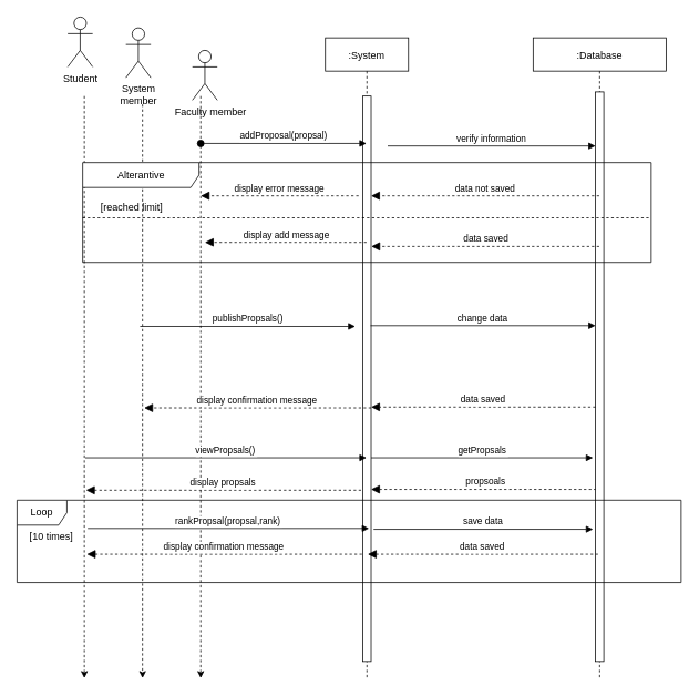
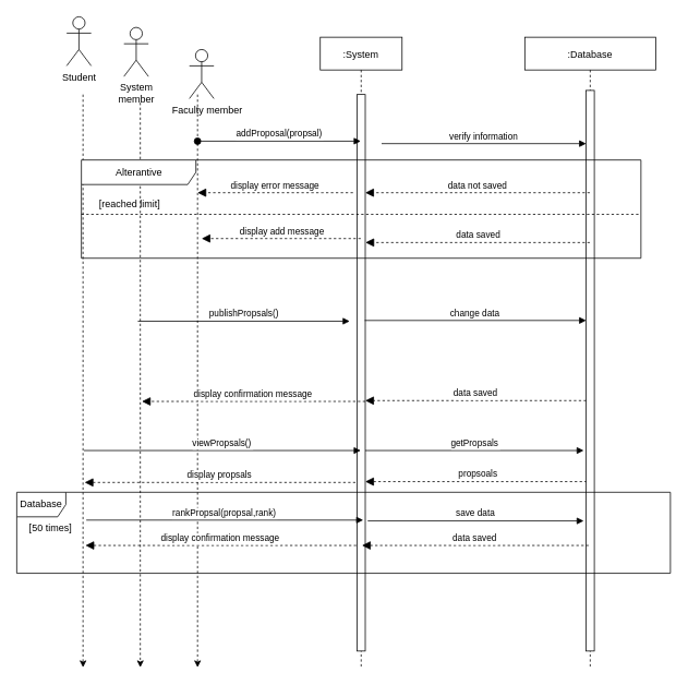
  <mxCell id="0" />
  <mxCell id="1" parent="0" />
  <mxCell id="2" value=":System" style="shape=umlLifeline;perimeter=lifelinePerimeter;container=1;collapsible=0;recursiveResize=0;rounded=0;shadow=0;strokeWidth=1;" parent="1" vertex="1"><mxGeometry x="391" y="45" width="100" height="770" as="geometry" /></mxCell>
  <mxCell id="3" value="" style="points=[];perimeter=orthogonalPerimeter;rounded=0;shadow=0;strokeWidth=1;" parent="2" vertex="1"><mxGeometry x="45" y="70" width="10" height="680" as="geometry" /></mxCell>
  <mxCell id="4" value="addProposal(propsal)" style="verticalAlign=bottom;startArrow=oval;endArrow=block;startSize=8;shadow=0;strokeWidth=1;" parent="2" target="2" edge="1"><mxGeometry relative="1" as="geometry"><mxPoint x="-150" y="127" as="sourcePoint" /><Array as="points" /></mxGeometry></mxCell>
  <mxCell id="5" value="propsoals" style="verticalAlign=bottom;endArrow=block;shadow=0;strokeWidth=1;dashed=1;endSize=8;exitX=0.152;exitY=0.552;exitDx=0;exitDy=0;exitPerimeter=0;" parent="2" edge="1"><mxGeometry relative="1" as="geometry"><mxPoint x="332.02" y="543.0" as="sourcePoint" /><mxPoint x="55" y="543.0" as="targetPoint" /><Array as="points" /></mxGeometry></mxCell>
  <mxCell id="6" value="publishPropsals()" style="verticalAlign=bottom;startArrow=none;endArrow=block;startSize=8;shadow=0;strokeWidth=1;startFill=0;" parent="2" edge="1"><mxGeometry relative="1" as="geometry"><mxPoint x="-223" y="347" as="sourcePoint" /><mxPoint x="36" y="347" as="targetPoint" /><Array as="points" /></mxGeometry></mxCell>
  <mxCell id="7" value=":Database" style="shape=umlLifeline;perimeter=lifelinePerimeter;container=1;collapsible=0;recursiveResize=0;rounded=0;shadow=0;strokeWidth=1;" parent="1" vertex="1"><mxGeometry x="641" y="45" width="160" height="770" as="geometry" /></mxCell>
  <mxCell id="8" value="" style="points=[];perimeter=orthogonalPerimeter;rounded=0;shadow=0;strokeWidth=1;" parent="7" vertex="1"><mxGeometry x="75" y="65" width="10" height="685" as="geometry" /></mxCell>
  <mxCell id="9" value="verify information" style="verticalAlign=bottom;endArrow=block;shadow=0;strokeWidth=1;" parent="7" target="8" edge="1"><mxGeometry relative="1" as="geometry"><mxPoint x="-175" y="130" as="sourcePoint" /><mxPoint x="65" y="130" as="targetPoint" /></mxGeometry></mxCell>
  <mxCell id="10" value="getPropsals" style="verticalAlign=bottom;startArrow=none;endArrow=block;startSize=8;shadow=0;strokeWidth=1;startFill=0;" parent="7" edge="1"><mxGeometry relative="1" as="geometry"><mxPoint x="-195" y="505" as="sourcePoint" /><Array as="points" /><mxPoint x="72" y="505" as="targetPoint" /></mxGeometry></mxCell>
  <mxCell id="11" value="&amp;nbsp; &amp;nbsp; Faculty member" style="shape=umlActor;verticalLabelPosition=bottom;verticalAlign=top;html=1;outlineConnect=0;" parent="1" vertex="1"><mxGeometry x="231" y="60" width="30" height="60" as="geometry" /></mxCell>
  <mxCell id="12" value="" style="endArrow=classic;html=1;rounded=0;dashed=1;" parent="1" edge="1"><mxGeometry width="50" height="50" relative="1" as="geometry"><mxPoint x="241" y="115" as="sourcePoint" /><mxPoint x="241" y="815" as="targetPoint" /></mxGeometry></mxCell>
  <mxCell id="13" value="data saved" style="html=1;verticalAlign=bottom;labelBackgroundColor=none;endArrow=block;endFill=1;rounded=0;endSize=8;dashed=1;entryX=1.027;entryY=0.266;entryDx=0;entryDy=0;entryPerimeter=0;" parent="1" source="7" target="3" edge="1"><mxGeometry width="160" relative="1" as="geometry"><mxPoint x="241" y="365" as="sourcePoint" /><mxPoint x="451" y="365" as="targetPoint" /></mxGeometry></mxCell>
  <mxCell id="14" value="display add message" style="html=1;verticalAlign=bottom;labelBackgroundColor=none;endArrow=block;endFill=1;rounded=0;endSize=8;dashed=1;" parent="1" source="2" edge="1"><mxGeometry width="160" relative="1" as="geometry"><mxPoint x="431" y="365" as="sourcePoint" /><mxPoint x="246" y="291" as="targetPoint" /></mxGeometry></mxCell>
  <mxCell id="15" value="display error message" style="verticalAlign=bottom;endArrow=block;shadow=0;strokeWidth=1;dashed=1;endSize=8;" parent="1" edge="1"><mxGeometry relative="1" as="geometry"><mxPoint x="431" y="235" as="sourcePoint" /><mxPoint x="241" y="235" as="targetPoint" /><Array as="points"><mxPoint x="391" y="235" /><mxPoint x="291" y="235" /></Array></mxGeometry></mxCell>
  <mxCell id="16" value="change data" style="verticalAlign=bottom;startArrow=none;endArrow=block;startSize=8;shadow=0;strokeWidth=1;startFill=0;exitX=0.934;exitY=0.406;exitDx=0;exitDy=0;exitPerimeter=0;" parent="1" source="3" target="8" edge="1"><mxGeometry relative="1" as="geometry"><mxPoint x="451" y="355" as="sourcePoint" /><mxPoint x="721" y="406" as="targetPoint" /><Array as="points" /></mxGeometry></mxCell>
  <mxCell id="17" value="display confirmation message" style="verticalAlign=bottom;endArrow=block;shadow=0;strokeWidth=1;dashed=1;endSize=8;" parent="1" edge="1"><mxGeometry relative="1" as="geometry"><mxPoint x="446" y="490" as="sourcePoint" /><mxPoint x="173" y="490" as="targetPoint" /><Array as="points"><mxPoint x="406" y="490" /><mxPoint x="306" y="490" /></Array></mxGeometry></mxCell>
  <mxCell id="18" value="data not saved" style="verticalAlign=bottom;endArrow=block;shadow=0;strokeWidth=1;dashed=1;endSize=8;" parent="1" source="7" edge="1"><mxGeometry relative="1" as="geometry"><mxPoint x="696" y="235" as="sourcePoint" /><mxPoint x="446" y="235" as="targetPoint" /><Array as="points" /></mxGeometry></mxCell>
  <mxCell id="19" value="System&lt;br&gt;member" style="shape=umlActor;verticalLabelPosition=bottom;verticalAlign=top;html=1;outlineConnect=0;" parent="1" vertex="1"><mxGeometry x="151" y="33" width="30" height="60" as="geometry" /></mxCell>
  <mxCell id="20" value="" style="endArrow=classic;html=1;rounded=0;dashed=1;" parent="1" edge="1"><mxGeometry width="50" height="50" relative="1" as="geometry"><mxPoint x="171" y="125" as="sourcePoint" /><mxPoint x="171" y="815" as="targetPoint" /></mxGeometry></mxCell>
  <mxCell id="21" value="Student" style="shape=umlActor;verticalLabelPosition=bottom;verticalAlign=top;html=1;outlineConnect=0;" parent="1" vertex="1"><mxGeometry x="81" y="20" width="30" height="60" as="geometry" /></mxCell>
  <mxCell id="22" value="" style="endArrow=classic;html=1;rounded=0;dashed=1;" parent="1" edge="1"><mxGeometry width="50" height="50" relative="1" as="geometry"><mxPoint x="101" y="115" as="sourcePoint" /><mxPoint x="101" y="815" as="targetPoint" /></mxGeometry></mxCell>
  <mxCell id="23" value="Alterantive" style="shape=umlFrame;tabWidth=110;tabHeight=30;tabPosition=left;html=1;boundedLbl=1;labelInHeader=1;width=140;height=30;" parent="1" vertex="1"><mxGeometry x="99" y="195" width="684" height="120" as="geometry" /></mxCell>
  <mxCell id="24" value="[reached limit]" style="text" parent="23" vertex="1"><mxGeometry width="100" height="20" relative="1" as="geometry"><mxPoint x="20" y="40" as="offset" /></mxGeometry></mxCell>
  <mxCell id="25" value="" style="line;strokeWidth=1;dashed=1;labelPosition=center;verticalLabelPosition=bottom;align=left;verticalAlign=top;spacingLeft=20;spacingTop=15;" parent="23" vertex="1"><mxGeometry y="64.004" width="684.0" height="4.8" as="geometry" /></mxCell>
  <mxCell id="26" value="data saved" style="verticalAlign=bottom;endArrow=block;shadow=0;strokeWidth=1;dashed=1;endSize=8;" parent="1" source="8" edge="1"><mxGeometry relative="1" as="geometry"><mxPoint x="716.78" y="488.005" as="sourcePoint" /><mxPoint x="446" y="489" as="targetPoint" /><Array as="points" /></mxGeometry></mxCell>
  <mxCell id="27" value="viewPropsals()" style="verticalAlign=bottom;startArrow=none;endArrow=block;startSize=8;shadow=0;strokeWidth=1;startFill=0;" parent="1" target="2" edge="1"><mxGeometry relative="1" as="geometry"><mxPoint x="102" y="550" as="sourcePoint" /><Array as="points" /><mxPoint x="301.5" y="550" as="targetPoint" /></mxGeometry></mxCell>
  <mxCell id="28" value="display propsals" style="verticalAlign=bottom;endArrow=block;shadow=0;strokeWidth=1;dashed=1;endSize=8;exitX=0.152;exitY=0.552;exitDx=0;exitDy=0;exitPerimeter=0;" parent="1" edge="1"><mxGeometry relative="1" as="geometry"><mxPoint x="434.02" y="589" as="sourcePoint" /><mxPoint x="103" y="589" as="targetPoint" /><Array as="points" /></mxGeometry></mxCell>
- <mxCell id="29" value="Loop" style="shape=umlFrame;whiteSpace=wrap;html=1;" parent="1" vertex="1"><mxGeometry x="20" y="601" width="799" height="99" as="geometry" /></mxCell>
+ <mxCell id="29" value="Database" style="shape=umlFrame;whiteSpace=wrap;html=1;" parent="1" vertex="1"><mxGeometry x="20" y="601" width="799" height="99" as="geometry" /></mxCell>
  <mxCell id="30" value="rankPropsal(propsal,rank)" style="verticalAlign=bottom;startArrow=none;endArrow=block;startSize=8;shadow=0;strokeWidth=1;startFill=0;" parent="1" edge="1"><mxGeometry relative="1" as="geometry"><mxPoint x="105" y="635" as="sourcePoint" /><Array as="points" /><mxPoint x="443.5" y="635" as="targetPoint" /></mxGeometry></mxCell>
  <mxCell id="31" value="save data" style="verticalAlign=bottom;startArrow=none;endArrow=block;startSize=8;shadow=0;strokeWidth=1;startFill=0;" parent="1" edge="1"><mxGeometry relative="1" as="geometry"><mxPoint x="449" y="636" as="sourcePoint" /><Array as="points" /><mxPoint x="713" y="636" as="targetPoint" /></mxGeometry></mxCell>
  <mxCell id="32" value="data saved" style="verticalAlign=bottom;endArrow=block;shadow=0;strokeWidth=1;dashed=1;endSize=8;exitX=0.152;exitY=0.552;exitDx=0;exitDy=0;exitPerimeter=0;" parent="1" edge="1"><mxGeometry relative="1" as="geometry"><mxPoint x="719.02" y="666" as="sourcePoint" /><mxPoint x="442" y="666" as="targetPoint" /><Array as="points" /></mxGeometry></mxCell>
  <mxCell id="33" value="display confirmation message" style="verticalAlign=bottom;endArrow=block;shadow=0;strokeWidth=1;dashed=1;endSize=8;exitX=0.152;exitY=0.552;exitDx=0;exitDy=0;exitPerimeter=0;" parent="1" edge="1"><mxGeometry relative="1" as="geometry"><mxPoint x="435.02" y="666" as="sourcePoint" /><mxPoint x="104" y="666" as="targetPoint" /><Array as="points" /></mxGeometry></mxCell>
- <mxCell id="34" value="[10 times]" style="text;html=1;resizable=0;autosize=1;align=center;verticalAlign=middle;points=[];fillColor=none;strokeColor=none;rounded=0;" parent="1" vertex="1"><mxGeometry x="26" y="632" width="70" height="26" as="geometry" /></mxCell>
+ <mxCell id="34" value="[50 times]" style="text;html=1;resizable=0;autosize=1;align=center;verticalAlign=middle;points=[];fillColor=none;strokeColor=none;rounded=0;" parent="1" vertex="1"><mxGeometry x="26" y="632" width="70" height="26" as="geometry" /></mxCell>
